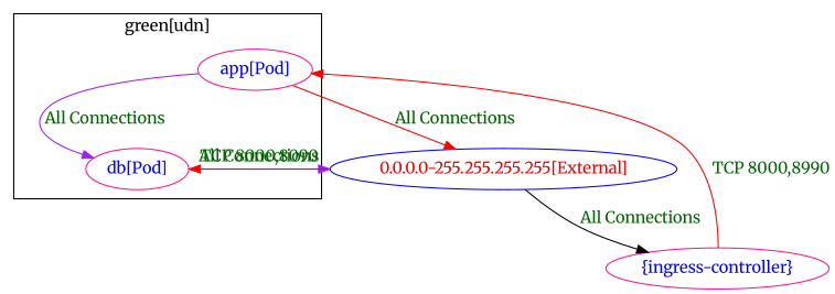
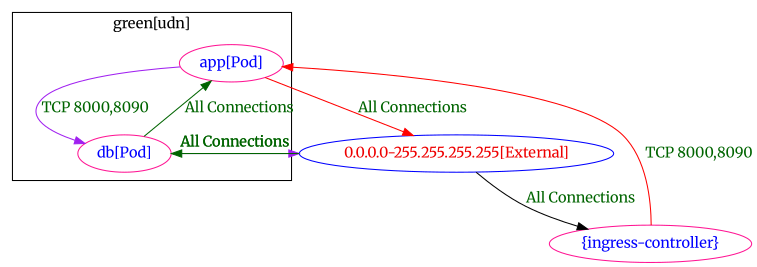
  digraph {
    fontname=Merriweather
    node [color=deeppink fontcolor=blue fontname=Merriweather]
    edge [color=purple fontcolor=darkgreen fontname=Merriweather weight=1]
    n1 [label="app[Pod]"]
    n2 [label="db[Pod]"]
    n3 [color=blue fontcolor=red2 label="0.0.0.0-255.255.255.255[External]"]
    n4 [label="{ingress-controller}"]
    subgraph cluster_1 {
      color=black
      fontcolor=black
      label="green[udn]"
      n1
      n2
    }
-   n1 -> n2 [label="All Connections" weight=0.5]
+   n1 -> n2 [label="TCP 8000,8090" weight=0.5]
    n1 -> n3 [color=red label="All Connections"]
-   n2 -> n3 [label="TCP 8000,8090"]
-   n3 -> n2 [color=red label="All Connections" weight=0.5]
+   n2 -> n1 [color=darkgreen label="All Connections"]
+   n2 -> n3 [label="All Connections"]
+   n3 -> n2 [color=darkgreen label="All Connections" weight=0.5]
    n3 -> n4 [color=black label="All Connections" weight=0.5]
-   n4 -> n1 [color=red label="TCP 8000,8990"]
+   n4 -> n1 [color=red label="TCP 8000,8090"]
  }
